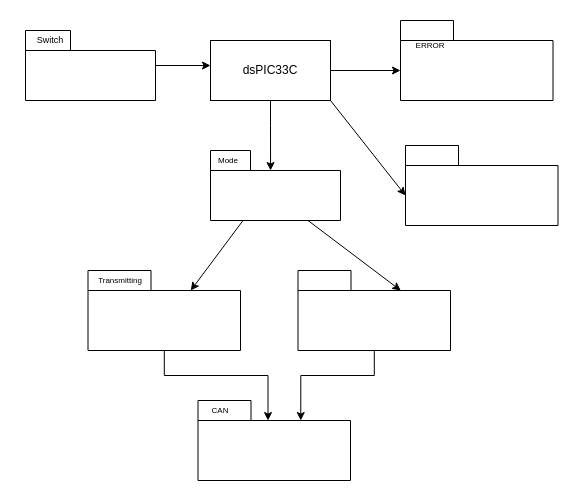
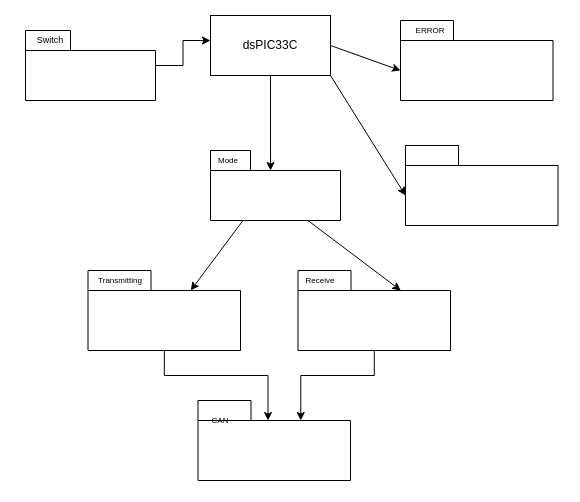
  <mxCell id="0" />
  <mxCell id="1" parent="0" />
  <mxCell id="2" value="" style="shape=folder;fontStyle=1;spacingTop=10;tabWidth=45;tabHeight=20;tabPosition=left;html=1;whiteSpace=wrap;" vertex="1" parent="1"><mxGeometry x="25" y="30" width="130" height="70" as="geometry" /></mxCell>
  <mxCell id="3" value="Switch" style="text;html=1;strokeColor=none;fillColor=none;align=center;verticalAlign=middle;whiteSpace=wrap;rounded=0;fontSize=9;" vertex="1" parent="1"><mxGeometry x="20" y="30" width="60" height="20" as="geometry" /></mxCell>
- <mxCell id="4" value="dsPIC33C" style="rounded=0;whiteSpace=wrap;html=1;" vertex="1" parent="1"><mxGeometry x="210" y="40" width="120" height="60" as="geometry" /></mxCell>
+ <mxCell id="4" value="dsPIC33C" style="rounded=0;whiteSpace=wrap;html=1;" vertex="1" parent="1"><mxGeometry x="210" y="15" width="120" height="60" as="geometry" /></mxCell>
  <mxCell id="5" style="edgeStyle=orthogonalEdgeStyle;rounded=0;orthogonalLoop=1;jettySize=auto;html=1;entryX=0;entryY=0.417;entryDx=0;entryDy=0;entryPerimeter=0;" edge="1" parent="1" source="2" target="4"><mxGeometry relative="1" as="geometry" /></mxCell>
  <mxCell id="6" value="" style="shape=folder;fontStyle=1;spacingTop=10;tabWidth=40;tabHeight=20;tabPosition=left;html=1;whiteSpace=wrap;" vertex="1" parent="1"><mxGeometry x="210" y="150" width="130" height="70" as="geometry" /></mxCell>
  <mxCell id="7" value="Mode" style="text;html=1;strokeColor=none;fillColor=none;align=center;verticalAlign=middle;whiteSpace=wrap;rounded=0;fontSize=8;" vertex="1" parent="1"><mxGeometry x="197.5" y="150" width="60" height="20" as="geometry" /></mxCell>
  <mxCell id="8" value="" style="shape=folder;fontStyle=1;spacingTop=10;tabWidth=63;tabHeight=20;tabPosition=left;html=1;whiteSpace=wrap;" vertex="1" parent="1"><mxGeometry x="87.5" y="270" width="152.5" height="80" as="geometry" /></mxCell>
  <mxCell id="9" value="Transmitting" style="text;html=1;strokeColor=none;fillColor=none;align=center;verticalAlign=middle;whiteSpace=wrap;rounded=0;fontSize=8;" vertex="1" parent="1"><mxGeometry x="100" y="270" width="40" height="20" as="geometry" /></mxCell>
  <mxCell id="10" value="" style="endArrow=classic;html=1;rounded=0;entryX=0;entryY=0;entryDx=102.75;entryDy=20;entryPerimeter=0;exitX=0.25;exitY=1;exitDx=0;exitDy=0;exitPerimeter=0;" edge="1" parent="1" source="6" target="8"><mxGeometry width="50" height="50" relative="1" as="geometry"><mxPoint x="130" y="320" as="sourcePoint" /><mxPoint x="180" y="270" as="targetPoint" /></mxGeometry></mxCell>
  <mxCell id="11" value="" style="shape=folder;fontStyle=1;spacingTop=10;tabWidth=53;tabHeight=20;tabPosition=left;html=1;whiteSpace=wrap;" vertex="1" parent="1"><mxGeometry x="297.5" y="270" width="152.5" height="80" as="geometry" /></mxCell>
+ <mxCell id="12" value="Receive" style="text;html=1;strokeColor=none;fillColor=none;align=center;verticalAlign=middle;whiteSpace=wrap;rounded=0;fontSize=8;" vertex="1" parent="1"><mxGeometry x="300" y="270" width="40" height="20" as="geometry" /></mxCell>
  <mxCell id="13" value="" style="endArrow=classic;html=1;rounded=0;entryX=0;entryY=0;entryDx=102.75;entryDy=20;entryPerimeter=0;exitX=0.75;exitY=1;exitDx=0;exitDy=0;exitPerimeter=0;" edge="1" parent="1" source="6" target="11"><mxGeometry width="50" height="50" relative="1" as="geometry"><mxPoint x="253" y="260" as="sourcePoint" /><mxPoint x="180" y="370" as="targetPoint" /></mxGeometry></mxCell>
  <mxCell id="14" value="" style="shape=folder;fontStyle=1;spacingTop=10;tabWidth=53;tabHeight=20;tabPosition=left;html=1;whiteSpace=wrap;" vertex="1" parent="1"><mxGeometry x="197.5" y="400" width="152.5" height="80" as="geometry" /></mxCell>
- <mxCell id="15" value="CAN" style="text;html=1;strokeColor=none;fillColor=none;align=center;verticalAlign=middle;whiteSpace=wrap;rounded=0;fontSize=8;" vertex="1" parent="1"><mxGeometry x="200" y="400" width="40" height="20" as="geometry" /></mxCell>
+ <mxCell id="15" value="CAN" style="text;html=1;strokeColor=none;fillColor=none;align=center;verticalAlign=middle;whiteSpace=wrap;rounded=0;fontSize=8;" vertex="1" parent="1"><mxGeometry x="200" y="410" width="40" height="20" as="geometry" /></mxCell>
  <mxCell id="16" style="edgeStyle=orthogonalEdgeStyle;rounded=0;orthogonalLoop=1;jettySize=auto;html=1;entryX=0.459;entryY=0.25;entryDx=0;entryDy=0;entryPerimeter=0;" edge="1" parent="1" source="8" target="14"><mxGeometry relative="1" as="geometry" /></mxCell>
  <mxCell id="17" style="edgeStyle=orthogonalEdgeStyle;rounded=0;orthogonalLoop=1;jettySize=auto;html=1;entryX=0;entryY=0;entryDx=102.75;entryDy=20;entryPerimeter=0;" edge="1" parent="1" source="11" target="14"><mxGeometry relative="1" as="geometry" /></mxCell>
  <mxCell id="18" value="" style="shape=folder;fontStyle=1;spacingTop=10;tabWidth=53;tabHeight=20;tabPosition=left;html=1;whiteSpace=wrap;" vertex="1" parent="1"><mxGeometry x="400" y="20" width="152.5" height="80" as="geometry" /></mxCell>
- <mxCell id="19" value="ERROR" style="text;html=1;strokeColor=none;fillColor=none;align=center;verticalAlign=middle;whiteSpace=wrap;rounded=0;fontSize=8;" vertex="1" parent="1"><mxGeometry x="410" y="35" width="40" height="20" as="geometry" /></mxCell>
+ <mxCell id="19" value="ERROR" style="text;html=1;strokeColor=none;fillColor=none;align=center;verticalAlign=middle;whiteSpace=wrap;rounded=0;fontSize=8;" vertex="1" parent="1"><mxGeometry x="410" y="20" width="40" height="20" as="geometry" /></mxCell>
  <mxCell id="20" value="" style="endArrow=classic;html=1;rounded=0;entryX=0;entryY=0;entryDx=0;entryDy=50;entryPerimeter=0;exitX=1;exitY=0.5;exitDx=0;exitDy=0;" edge="1" parent="1" source="4" target="18"><mxGeometry width="50" height="50" relative="1" as="geometry"><mxPoint x="420" y="150" as="sourcePoint" /><mxPoint x="470" y="100" as="targetPoint" /></mxGeometry></mxCell>
  <mxCell id="21" value="" style="shape=folder;fontStyle=1;spacingTop=10;tabWidth=53;tabHeight=20;tabPosition=left;html=1;whiteSpace=wrap;" vertex="1" parent="1"><mxGeometry x="405" y="145" width="152.5" height="80" as="geometry" /></mxCell>
  <mxCell id="22" value="" style="endArrow=classic;html=1;rounded=0;entryX=0;entryY=0;entryDx=0;entryDy=50;entryPerimeter=0;exitX=1;exitY=1;exitDx=0;exitDy=0;" edge="1" parent="1" source="4" target="21"><mxGeometry width="50" height="50" relative="1" as="geometry"><mxPoint x="340" y="180" as="sourcePoint" /><mxPoint x="390" y="130" as="targetPoint" /></mxGeometry></mxCell>
  <mxCell id="23" style="edgeStyle=orthogonalEdgeStyle;rounded=0;orthogonalLoop=1;jettySize=auto;html=1;entryX=0.462;entryY=0.286;entryDx=0;entryDy=0;entryPerimeter=0;" edge="1" parent="1" source="4" target="6"><mxGeometry relative="1" as="geometry" /></mxCell>
